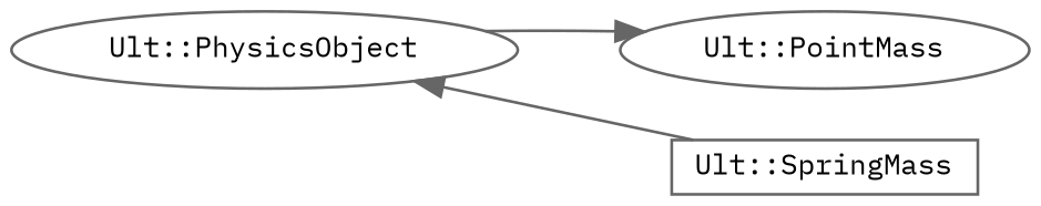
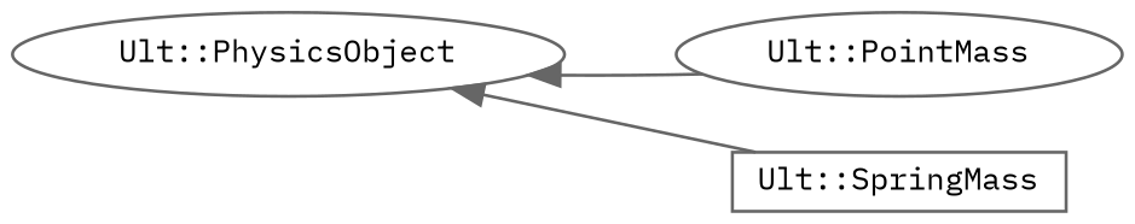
  digraph {
    fontname="IBM Plex Mono"
    rankdir=LR
    node [color=grey40 fillcolor=white fontname="IBM Plex Mono" fontsize=10 shape=ellipse style=filled]
    edge [color=gray40 dir=back fontname="IBM Plex Mono" fontsize=10 labelfontname=Helvetica labelfontsize=10 style=solid]
    n1 [height=0.2 label="Ult::PhysicsObject" width=0.4]
    n2 [height=0.2 label="Ult::PointMass" width=0.4]
    n3 [height=0.2 label="Ult::SpringMass" shape=box width=0.4]
-   n2 -> n1
+   n1 -> n2
    n1 -> n3
  }
